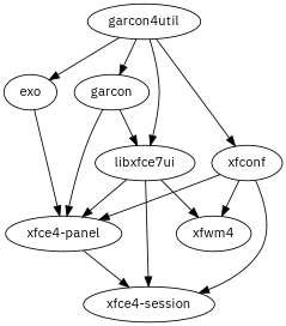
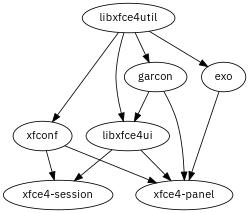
  digraph {
    fontname="IBM Plex Sans"
    node [fontname="IBM Plex Sans"]
    edge [fontname="IBM Plex Sans"]
-   libxfce4util [label=garcon4util]
+   libxfce4util
    xfconf
-   libxfce4ui [label=libxfce7ui]
+   libxfce4ui
    exo
    garcon
    "xfce4-panel"
    "xfce4-session"
-   xfwm4
    libxfce4util -> xfconf
    libxfce4util -> libxfce4ui
    libxfce4util -> exo
    libxfce4util -> garcon
    xfconf -> "xfce4-panel"
    xfconf -> "xfce4-session"
-   xfconf -> xfwm4
    libxfce4ui -> "xfce4-panel"
    libxfce4ui -> "xfce4-session"
-   libxfce4ui -> xfwm4
    exo -> "xfce4-panel"
    garcon -> libxfce4ui
    garcon -> "xfce4-panel"
-   "xfce4-panel" -> "xfce4-session"
  }
